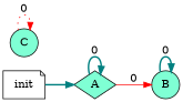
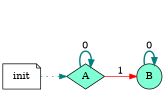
  digraph {
    rankdir=LR
    node [shape=circle color=black fillcolor=aquamarine style=filled]
    edge [color=teal style=dotted]
    n1 [label=init shape=note color="" fillcolor="" style=""]
    n2 [label=A shape=diamond]
    n3 [label=B]
-   n4 [label=C]
-   n1 -> n2 [style=bold]
+   n1 -> n2
    n2 -> n2 [label=0 style=bold]
-   n2 -> n3 [color=red label=0 style=solid]
+   n2 -> n3 [color=red label=1 style=solid]
    n3 -> n3 [label=0 style=bold]
-   n4 -> n4 [color=red label=0]
  }
